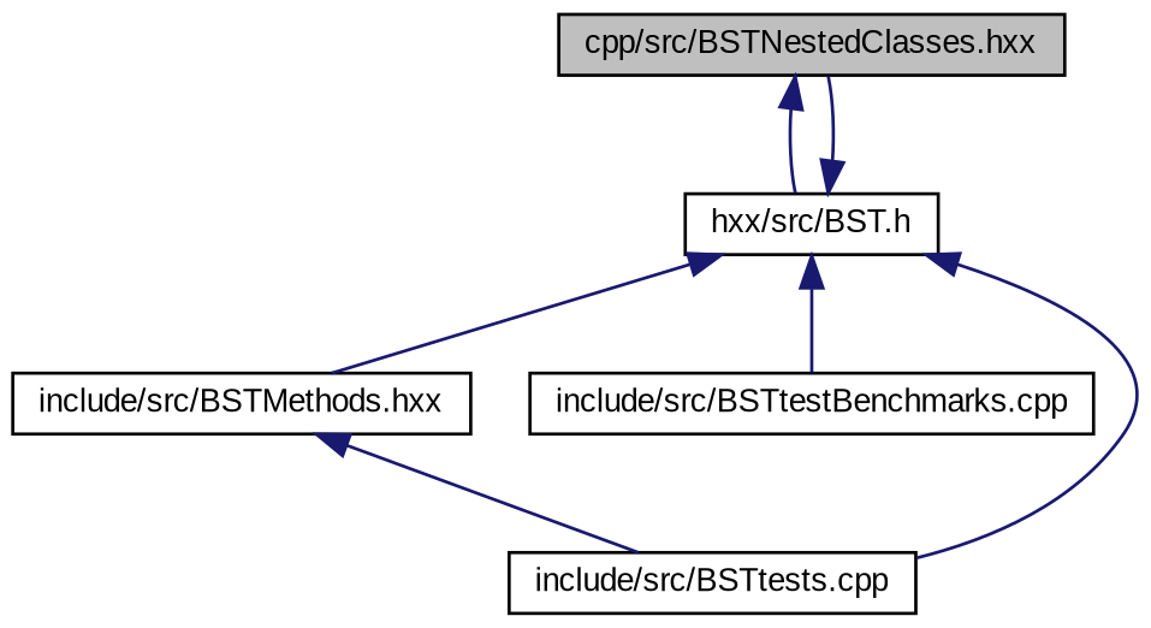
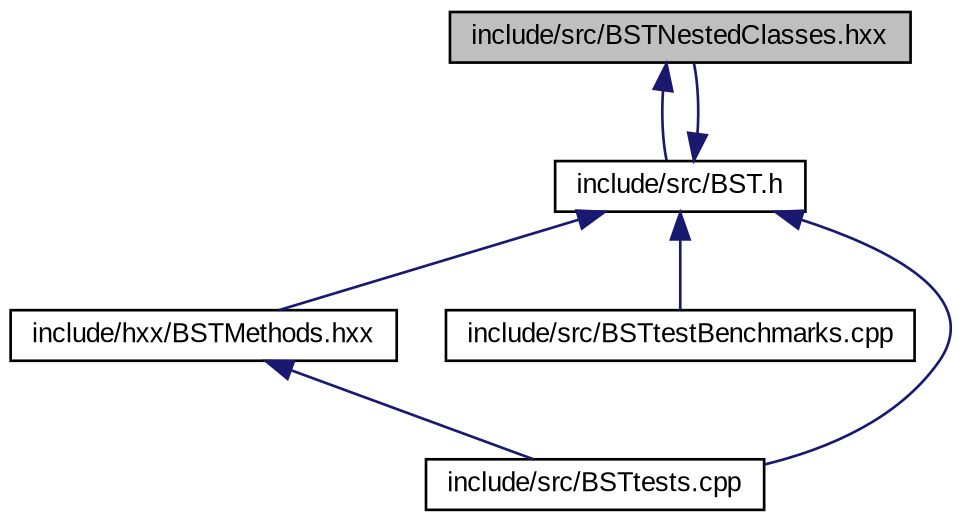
  digraph {
    fontname="Liberation Sans"
    node [color=black fillcolor=white fontname="Liberation Sans" fontsize=10 shape=record style=filled]
    edge [color=midnightblue dir=back fontname="Liberation Sans" fontsize=10 labelfontname=Helvetica labelfontsize=10 style=solid]
-   n1 [fillcolor=grey75 fontcolor=black height=0.2 label="cpp/src/BSTNestedClasses.hxx" width=0.4]
-   n2 [height=0.2 label="hxx/src/BST.h" width=0.4]
-   n3 [height=0.2 label="include/src/BSTMethods.hxx" width=0.4]
+   n1 [fillcolor=grey75 fontcolor=black height=0.2 label="include/src/BSTNestedClasses.hxx" width=0.4]
+   n2 [height=0.2 label="include/src/BST.h" width=0.4]
+   n3 [height=0.2 label="include/hxx/BSTMethods.hxx" width=0.4]
    n4 [height=0.2 label="include/src/BSTtestBenchmarks.cpp" width=0.4]
    n5 [height=0.2 label="include/src/BSTtests.cpp" width=0.4]
    n1 -> n2
    n2 -> n1
    n2 -> n3
    n2 -> n4
    n2 -> n5
    n3 -> n5
  }
